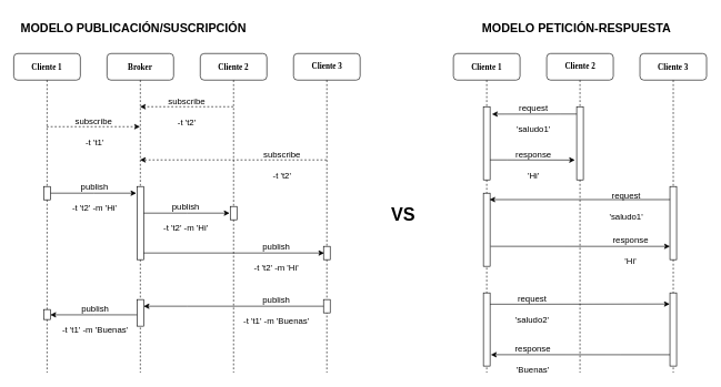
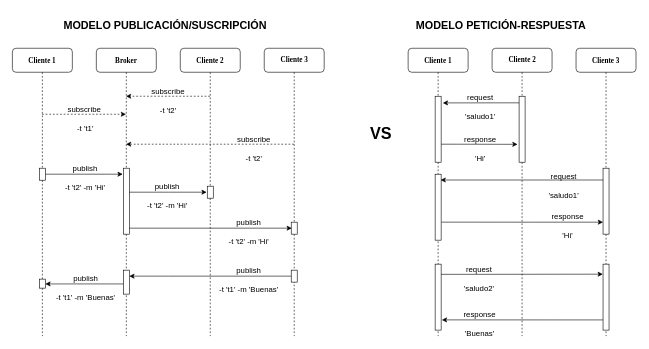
  <mxCell id="0" />
  <mxCell id="1" parent="0" />
  <mxCell id="2" value="Broker" style="shape=umlLifeline;perimeter=lifelinePerimeter;container=1;collapsible=0;recursiveResize=0;outlineConnect=0;rounded=1;shadow=0;comic=0;labelBackgroundColor=none;strokeWidth=1;fontFamily=Verdana;fontSize=12;align=center;fontStyle=1" parent="1" vertex="1"><mxGeometry x="160" y="80" width="100" height="480" as="geometry" /></mxCell>
  <mxCell id="3" value="" style="html=1;points=[];perimeter=orthogonalPerimeter;rounded=0;shadow=0;comic=0;labelBackgroundColor=none;strokeWidth=1;fontFamily=Verdana;fontSize=12;align=center;" parent="2" vertex="1"><mxGeometry x="45" y="200" width="10" height="110" as="geometry" /></mxCell>
  <mxCell id="4" value="" style="html=1;points=[];perimeter=orthogonalPerimeter;rounded=0;shadow=0;comic=0;labelBackgroundColor=none;strokeWidth=1;fontFamily=Verdana;fontSize=12;align=center;" parent="2" vertex="1"><mxGeometry x="45" y="370" width="10" height="40" as="geometry" /></mxCell>
  <mxCell id="5" value="" style="edgeStyle=orthogonalEdgeStyle;rounded=0;orthogonalLoop=1;jettySize=auto;dashed=1;labelBackgroundColor=none;fontSize=13;" parent="1" source="7" target="2" edge="1"><mxGeometry relative="1" as="geometry"><Array as="points"><mxPoint x="280" y="160" /><mxPoint x="280" y="160" /></Array></mxGeometry></mxCell>
  <mxCell id="6" value="subscribe&#10;&#10;-t 't2'&#10;" style="edgeLabel;align=center;verticalAlign=middle;resizable=0;points=[];labelBackgroundColor=none;fontSize=13;" parent="5" vertex="1" connectable="0"><mxGeometry x="-0.133" y="-1" relative="1" as="geometry"><mxPoint x="-9" y="15" as="offset" /></mxGeometry></mxCell>
  <mxCell id="7" value="Cliente 2" style="shape=umlLifeline;perimeter=lifelinePerimeter;container=1;collapsible=0;recursiveResize=0;outlineConnect=0;rounded=1;shadow=0;comic=0;labelBackgroundColor=none;strokeWidth=1;fontFamily=Verdana;fontSize=12;align=center;fontStyle=1" parent="1" vertex="1"><mxGeometry x="300" y="80" width="100" height="480" as="geometry" /></mxCell>
  <mxCell id="8" value="" style="html=1;points=[];perimeter=orthogonalPerimeter;rounded=0;shadow=0;comic=0;labelBackgroundColor=none;strokeWidth=1;fontFamily=Verdana;fontSize=12;align=center;" parent="7" vertex="1"><mxGeometry x="45" y="230" width="10" height="20" as="geometry" /></mxCell>
  <mxCell id="9" value="Cliente 1" style="shape=umlLifeline;perimeter=lifelinePerimeter;container=1;collapsible=0;recursiveResize=0;outlineConnect=0;rounded=1;shadow=0;comic=0;labelBackgroundColor=none;strokeWidth=1;fontFamily=Verdana;fontSize=12;align=center;fontStyle=1" parent="1" vertex="1"><mxGeometry x="680" y="80" width="100" height="480" as="geometry" /></mxCell>
  <mxCell id="10" value="" style="html=1;points=[];perimeter=orthogonalPerimeter;rounded=0;shadow=0;comic=0;labelBackgroundColor=none;strokeWidth=1;fontFamily=Verdana;fontSize=12;align=center;" parent="9" vertex="1"><mxGeometry x="45" y="80" width="10" height="110" as="geometry" /></mxCell>
  <mxCell id="11" value="" style="html=1;points=[];perimeter=orthogonalPerimeter;rounded=0;shadow=0;comic=0;labelBackgroundColor=none;strokeWidth=1;fontFamily=Verdana;fontSize=12;align=center;" parent="9" vertex="1"><mxGeometry x="45" y="210" width="10" height="110" as="geometry" /></mxCell>
  <mxCell id="12" value="" style="html=1;points=[];perimeter=orthogonalPerimeter;rounded=0;shadow=0;comic=0;labelBackgroundColor=none;strokeWidth=1;fontFamily=Verdana;fontSize=12;align=center;" parent="9" vertex="1"><mxGeometry x="45" y="360" width="10" height="110" as="geometry" /></mxCell>
  <mxCell id="13" value="Cliente 2" style="shape=umlLifeline;perimeter=lifelinePerimeter;container=1;collapsible=0;recursiveResize=0;outlineConnect=0;rounded=1;shadow=0;comic=0;labelBackgroundColor=none;strokeWidth=1;fontFamily=Verdana;fontSize=12;align=center;html=1;fontStyle=1" parent="1" vertex="1"><mxGeometry x="820" y="80" width="100" height="480" as="geometry" /></mxCell>
  <mxCell id="14" value="" style="html=1;points=[];perimeter=orthogonalPerimeter;rounded=0;shadow=0;comic=0;labelBackgroundColor=none;strokeWidth=1;fontFamily=Verdana;fontSize=12;align=center;" parent="13" vertex="1"><mxGeometry x="45" y="80" width="10" height="110" as="geometry" /></mxCell>
  <mxCell id="15" value="Cliente 3" style="shape=umlLifeline;perimeter=lifelinePerimeter;container=1;collapsible=0;recursiveResize=0;outlineConnect=0;rounded=1;shadow=0;comic=0;labelBackgroundColor=none;strokeWidth=1;fontFamily=Verdana;fontSize=12;align=center;fontStyle=1" parent="1" vertex="1"><mxGeometry x="960" y="80" width="100" height="480" as="geometry" /></mxCell>
  <mxCell id="16" value="" style="html=1;points=[];perimeter=orthogonalPerimeter;rounded=0;shadow=0;comic=0;labelBackgroundColor=none;strokeWidth=1;fontFamily=Verdana;fontSize=12;align=center;" parent="15" vertex="1"><mxGeometry x="45" y="200" width="10" height="110" as="geometry" /></mxCell>
  <mxCell id="17" value="" style="html=1;points=[];perimeter=orthogonalPerimeter;rounded=0;shadow=0;comic=0;labelBackgroundColor=none;strokeWidth=1;fontFamily=Verdana;fontSize=12;align=center;" parent="15" vertex="1"><mxGeometry x="45" y="360" width="10" height="110" as="geometry" /></mxCell>
  <mxCell id="18" style="edgeStyle=orthogonalEdgeStyle;rounded=0;orthogonalLoop=1;jettySize=auto;html=1;dashed=1;" parent="1" source="22" target="2" edge="1"><mxGeometry relative="1" as="geometry"><Array as="points"><mxPoint x="140" y="190" /><mxPoint x="140" y="190" /></Array></mxGeometry></mxCell>
  <mxCell id="19" value="subscribe &#10;&#10;-t 't1'" style="edgeLabel;align=center;verticalAlign=middle;resizable=0;points=[];fontStyle=0;fontSize=13;labelBackgroundColor=none;spacing=2;spacingBottom=0;" parent="18" vertex="1" connectable="0"><mxGeometry x="-0.207" y="1" relative="1" as="geometry"><mxPoint x="16" y="7" as="offset" /></mxGeometry></mxCell>
  <mxCell id="20" value="" style="edgeStyle=orthogonalEdgeStyle;rounded=0;orthogonalLoop=1;jettySize=auto;fontSize=15;" parent="1" source="33" edge="1"><mxGeometry relative="1" as="geometry"><mxPoint x="204" y="290" as="targetPoint" /><Array as="points"><mxPoint x="140" y="290" /><mxPoint x="140" y="290" /></Array></mxGeometry></mxCell>
  <mxCell id="21" value="publish&#10;&#10;-t 't2' -m 'Hi'" style="edgeLabel;align=center;verticalAlign=middle;resizable=0;points=[];fontSize=13;labelBackgroundColor=none;" parent="20" vertex="1" connectable="0"><mxGeometry x="0.221" relative="1" as="geometry"><mxPoint x="-13" y="5" as="offset" /></mxGeometry></mxCell>
  <mxCell id="22" value="Cliente 1" style="shape=umlLifeline;perimeter=lifelinePerimeter;container=1;collapsible=0;recursiveResize=0;outlineConnect=0;rounded=1;shadow=0;comic=0;labelBackgroundColor=none;strokeWidth=1;fontFamily=Verdana;fontSize=12;align=center;perimeterSpacing=1;size=40;fixDash=0;fillColor=default;fontStyle=1" parent="1" vertex="1"><mxGeometry x="20" y="80" width="100" height="480" as="geometry" /></mxCell>
  <mxCell id="23" value="" style="html=1;points=[];perimeter=orthogonalPerimeter;rounded=0;shadow=0;comic=0;labelBackgroundColor=none;strokeWidth=1;fontFamily=Verdana;fontSize=12;align=center;" parent="22" vertex="1"><mxGeometry x="45" y="385" width="10" height="15" as="geometry" /></mxCell>
  <mxCell id="24" value="Cliente 3&lt;br&gt;" style="shape=umlLifeline;perimeter=lifelinePerimeter;container=1;collapsible=0;recursiveResize=0;outlineConnect=0;rounded=1;shadow=0;comic=0;labelBackgroundColor=none;strokeWidth=1;fontFamily=Verdana;fontSize=12;align=center;fontStyle=1;verticalAlign=middle;html=1;" parent="1" vertex="1"><mxGeometry x="440" y="80" width="100" height="480" as="geometry" /></mxCell>
  <mxCell id="25" value="" style="html=1;points=[];perimeter=orthogonalPerimeter;rounded=0;shadow=0;comic=0;labelBackgroundColor=none;strokeWidth=1;fontFamily=Verdana;fontSize=12;align=center;" parent="24" vertex="1"><mxGeometry x="45" y="290" width="10" height="20" as="geometry" /></mxCell>
  <mxCell id="26" value="" style="html=1;points=[];perimeter=orthogonalPerimeter;rounded=0;shadow=0;comic=0;labelBackgroundColor=none;strokeWidth=1;fontFamily=Verdana;fontSize=12;align=center;" parent="24" vertex="1"><mxGeometry x="45" y="370" width="10" height="20" as="geometry" /></mxCell>
  <mxCell id="27" style="edgeStyle=orthogonalEdgeStyle;rounded=0;orthogonalLoop=1;jettySize=auto;html=1;" parent="1" source="3" edge="1"><mxGeometry relative="1" as="geometry"><mxPoint x="344" y="320" as="targetPoint" /><Array as="points"><mxPoint x="280" y="320" /><mxPoint x="280" y="320" /></Array></mxGeometry></mxCell>
  <mxCell id="28" value="publish&#10;&#10;-t 't2' -m 'Hi'&#10;" style="edgeLabel;align=center;verticalAlign=middle;resizable=0;points=[];labelBackgroundColor=none;fontSize=13;" parent="27" vertex="1" connectable="0"><mxGeometry x="-0.421" y="-1" relative="1" as="geometry"><mxPoint x="26" y="12" as="offset" /></mxGeometry></mxCell>
  <mxCell id="29" value="" style="edgeStyle=orthogonalEdgeStyle;rounded=0;orthogonalLoop=1;jettySize=auto;dashed=1;labelBackgroundColor=none;fontSize=13;" parent="1" source="24" target="2" edge="1"><mxGeometry relative="1" as="geometry"><mxPoint x="485" y="230" as="sourcePoint" /><mxPoint x="345" y="230" as="targetPoint" /><Array as="points"><mxPoint x="350" y="240" /><mxPoint x="350" y="240" /></Array></mxGeometry></mxCell>
  <mxCell id="30" value="subscribe&#10;&#10;-t 't2'&#10;" style="edgeLabel;align=center;verticalAlign=middle;resizable=0;points=[];labelBackgroundColor=none;fontSize=13;" parent="29" vertex="1" connectable="0"><mxGeometry x="-0.133" y="-1" relative="1" as="geometry"><mxPoint x="54" y="16" as="offset" /></mxGeometry></mxCell>
  <mxCell id="31" style="edgeStyle=orthogonalEdgeStyle;rounded=0;orthogonalLoop=1;jettySize=auto;html=1;" parent="1" source="3" edge="1"><mxGeometry relative="1" as="geometry"><mxPoint x="486" y="380" as="targetPoint" /><Array as="points"><mxPoint x="350" y="380" /><mxPoint x="350" y="380" /></Array></mxGeometry></mxCell>
  <mxCell id="32" value="publish&#10;&#10;-t 't2' -m 'Hi'&#10;&#10;&#10;" style="edgeLabel;align=center;verticalAlign=middle;resizable=0;points=[];labelBackgroundColor=none;fontSize=13;" parent="31" vertex="1" connectable="0"><mxGeometry x="0.295" relative="1" as="geometry"><mxPoint x="24" y="29" as="offset" /></mxGeometry></mxCell>
  <mxCell id="33" value="" style="html=1;points=[];perimeter=orthogonalPerimeter;rounded=0;shadow=0;comic=0;labelBackgroundColor=none;strokeWidth=1;fontFamily=Verdana;fontSize=12;align=center;" parent="1" vertex="1"><mxGeometry x="65" y="280" width="10" height="20" as="geometry" /></mxCell>
  <mxCell id="34" style="edgeStyle=orthogonalEdgeStyle;rounded=0;orthogonalLoop=1;jettySize=auto;html=1;" parent="1" source="26" target="4" edge="1"><mxGeometry relative="1" as="geometry"><Array as="points"><mxPoint x="280" y="460" /><mxPoint x="280" y="460" /></Array></mxGeometry></mxCell>
  <mxCell id="35" value="publish&#10;&#10;-t 't1' -m 'Buenas'" style="edgeLabel;align=center;verticalAlign=middle;resizable=0;points=[];labelBackgroundColor=none;fontSize=13;" parent="34" vertex="1" connectable="0"><mxGeometry x="-0.386" y="2" relative="1" as="geometry"><mxPoint x="12" y="3" as="offset" /></mxGeometry></mxCell>
  <mxCell id="36" style="edgeStyle=orthogonalEdgeStyle;rounded=0;orthogonalLoop=1;jettySize=auto;html=1;" parent="1" source="4" target="23" edge="1"><mxGeometry relative="1" as="geometry"><Array as="points"><mxPoint x="140" y="473" /><mxPoint x="140" y="473" /></Array></mxGeometry></mxCell>
  <mxCell id="37" value="publish&#10;&#10;-t 't1' -m 'Buenas'" style="edgeLabel;align=center;verticalAlign=middle;resizable=0;points=[];labelBackgroundColor=none;fontSize=13;" parent="36" vertex="1" connectable="0"><mxGeometry x="0.047" y="-2" relative="1" as="geometry"><mxPoint x="5" y="7" as="offset" /></mxGeometry></mxCell>
- <mxCell id="38" value="MODELO PUBLICACIÓN/SUSCRIPCIÓN" style="text;align=center;verticalAlign=middle;resizable=0;points=[];autosize=1;strokeColor=none;fillColor=none;fontStyle=1;fontSize=18;" parent="1" vertex="1"><mxGeometry x="20" y="20" width="360" height="40" as="geometry" /></mxCell>
- <mxCell id="39" value="MODELO PETICIÓN-RESPUESTA" style="text;align=center;verticalAlign=middle;resizable=0;points=[];autosize=1;strokeColor=none;fillColor=none;fontStyle=1;fontSize=18;" parent="1" vertex="1"><mxGeometry x="710" y="20" width="310" height="40" as="geometry" /></mxCell>
+ <mxCell id="38" value="MODELO PUBLICACIÓN/SUSCRIPCIÓN" style="text;align=center;verticalAlign=middle;resizable=0;points=[];autosize=1;strokeColor=none;fillColor=none;fontStyle=1;fontSize=18;" parent="1" vertex="1"><mxGeometry x="95" y="20" width="360" height="40" as="geometry" /></mxCell>
+ <mxCell id="39" value="MODELO PETICIÓN-RESPUESTA" style="text;align=center;verticalAlign=middle;resizable=0;points=[];autosize=1;strokeColor=none;fillColor=none;fontStyle=1;fontSize=18;" parent="1" vertex="1"><mxGeometry x="680" y="20" width="310" height="40" as="geometry" /></mxCell>
  <mxCell id="40" style="edgeStyle=orthogonalEdgeStyle;rounded=0;orthogonalLoop=1;jettySize=auto;html=1;entryX=1.282;entryY=0.101;entryDx=0;entryDy=0;entryPerimeter=0;" parent="1" source="14" target="10" edge="1"><mxGeometry relative="1" as="geometry"><Array as="points"><mxPoint x="840" y="171" /><mxPoint x="840" y="171" /></Array></mxGeometry></mxCell>
  <mxCell id="41" value="request&#10;&#10;'saludo1'&#10;" style="edgeLabel;align=center;verticalAlign=middle;resizable=0;points=[];fontSize=13;labelBackgroundColor=none;" parent="40" vertex="1" connectable="0"><mxGeometry x="-0.272" y="3" relative="1" as="geometry"><mxPoint x="-19" y="11" as="offset" /></mxGeometry></mxCell>
  <mxCell id="42" style="edgeStyle=orthogonalEdgeStyle;rounded=0;orthogonalLoop=1;jettySize=auto;html=1;entryX=-0.264;entryY=0.729;entryDx=0;entryDy=0;entryPerimeter=0;" parent="1" source="10" target="14" edge="1"><mxGeometry relative="1" as="geometry"><Array as="points"><mxPoint x="760" y="240" /><mxPoint x="760" y="240" /></Array></mxGeometry></mxCell>
  <mxCell id="43" value="response&#10;&#10;'Hi'&#10;" style="edgeLabel;align=center;verticalAlign=middle;resizable=0;points=[];labelBackgroundColor=none;fontSize=13;" parent="42" vertex="1" connectable="0"><mxGeometry x="0.044" relative="1" as="geometry"><mxPoint x="-1" y="14" as="offset" /></mxGeometry></mxCell>
  <mxCell id="44" style="edgeStyle=orthogonalEdgeStyle;rounded=0;orthogonalLoop=1;jettySize=auto;html=1;entryX=0.907;entryY=0.088;entryDx=0;entryDy=0;entryPerimeter=0;exitX=0.017;exitY=0.179;exitDx=0;exitDy=0;exitPerimeter=0;" parent="1" source="16" target="11" edge="1"><mxGeometry relative="1" as="geometry"><mxPoint x="860" y="300" as="sourcePoint" /><mxPoint x="740" y="300" as="targetPoint" /><Array as="points" /></mxGeometry></mxCell>
  <mxCell id="45" value="request&#10;&#10;'saludo1'&#10;" style="edgeLabel;align=center;verticalAlign=middle;resizable=0;points=[];fontSize=13;labelBackgroundColor=none;" parent="44" vertex="1" connectable="0"><mxGeometry x="-0.272" y="3" relative="1" as="geometry"><mxPoint x="33" y="13" as="offset" /></mxGeometry></mxCell>
  <mxCell id="46" style="edgeStyle=orthogonalEdgeStyle;rounded=0;orthogonalLoop=1;jettySize=auto;html=1;exitX=1.07;exitY=0.727;exitDx=0;exitDy=0;exitPerimeter=0;" parent="1" source="11" target="16" edge="1"><mxGeometry relative="1" as="geometry"><mxPoint x="750" y="370" as="sourcePoint" /><mxPoint x="857" y="369" as="targetPoint" /><Array as="points"><mxPoint x="880" y="370" /><mxPoint x="880" y="370" /></Array></mxGeometry></mxCell>
  <mxCell id="47" value="response&#10;&#10;'Hi'&#10;" style="edgeLabel;align=center;verticalAlign=middle;resizable=0;points=[];labelBackgroundColor=none;fontSize=13;" parent="46" vertex="1" connectable="0"><mxGeometry x="0.044" relative="1" as="geometry"><mxPoint x="69" y="13" as="offset" /></mxGeometry></mxCell>
  <mxCell id="48" style="edgeStyle=orthogonalEdgeStyle;rounded=0;orthogonalLoop=1;jettySize=auto;html=1;entryX=-0.031;entryY=0.152;entryDx=0;entryDy=0;entryPerimeter=0;" parent="1" source="12" target="17" edge="1"><mxGeometry relative="1" as="geometry"><Array as="points"><mxPoint x="800" y="457" /><mxPoint x="800" y="457" /></Array></mxGeometry></mxCell>
  <mxCell id="49" value="request&#10;&#10;'saludo2'&#10;" style="edgeLabel;align=center;verticalAlign=middle;resizable=0;points=[];labelBackgroundColor=none;fontSize=13;" parent="48" vertex="1" connectable="0"><mxGeometry x="0.287" y="-2" relative="1" as="geometry"><mxPoint x="-111" y="13" as="offset" /></mxGeometry></mxCell>
  <mxCell id="50" style="edgeStyle=orthogonalEdgeStyle;rounded=0;orthogonalLoop=1;jettySize=auto;html=1;entryX=1.123;entryY=0.845;entryDx=0;entryDy=0;entryPerimeter=0;" parent="1" source="17" target="12" edge="1"><mxGeometry relative="1" as="geometry"><Array as="points"><mxPoint x="930" y="533" /><mxPoint x="930" y="533" /></Array></mxGeometry></mxCell>
  <mxCell id="51" value="response&#10;&#10;'Buenas'&#10;" style="edgeLabel;align=center;verticalAlign=middle;resizable=0;points=[];fontSize=13;labelBackgroundColor=none;" parent="50" vertex="1" connectable="0"><mxGeometry x="-0.271" y="1" relative="1" as="geometry"><mxPoint x="-108" y="12" as="offset" /></mxGeometry></mxCell>
- <mxCell id="52" value="VS" style="text;align=center;verticalAlign=middle;resizable=0;points=[];autosize=1;strokeColor=none;fillColor=none;fontStyle=1;fontSize=27;" parent="1" vertex="1"><mxGeometry x="575" y="295" width="60" height="50" as="geometry" /></mxCell>
+ <mxCell id="52" value="VS" style="text;align=center;verticalAlign=middle;resizable=0;points=[];autosize=1;strokeColor=none;fillColor=none;fontStyle=1;fontSize=27;" parent="1" vertex="1"><mxGeometry x="605" y="195" width="60" height="50" as="geometry" /></mxCell>
